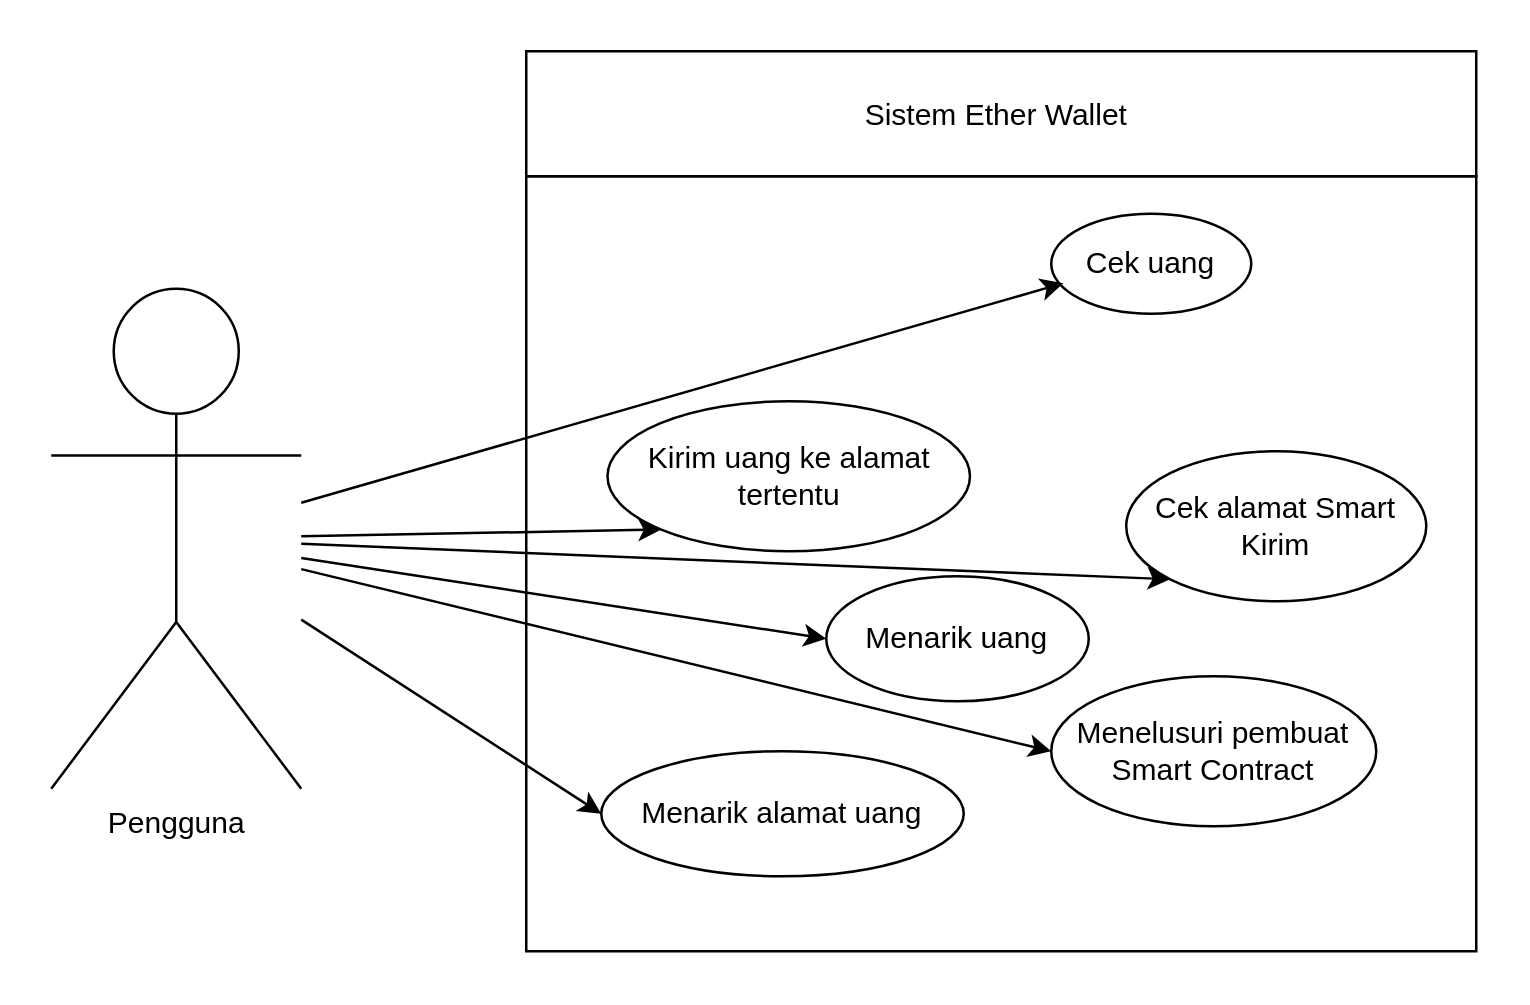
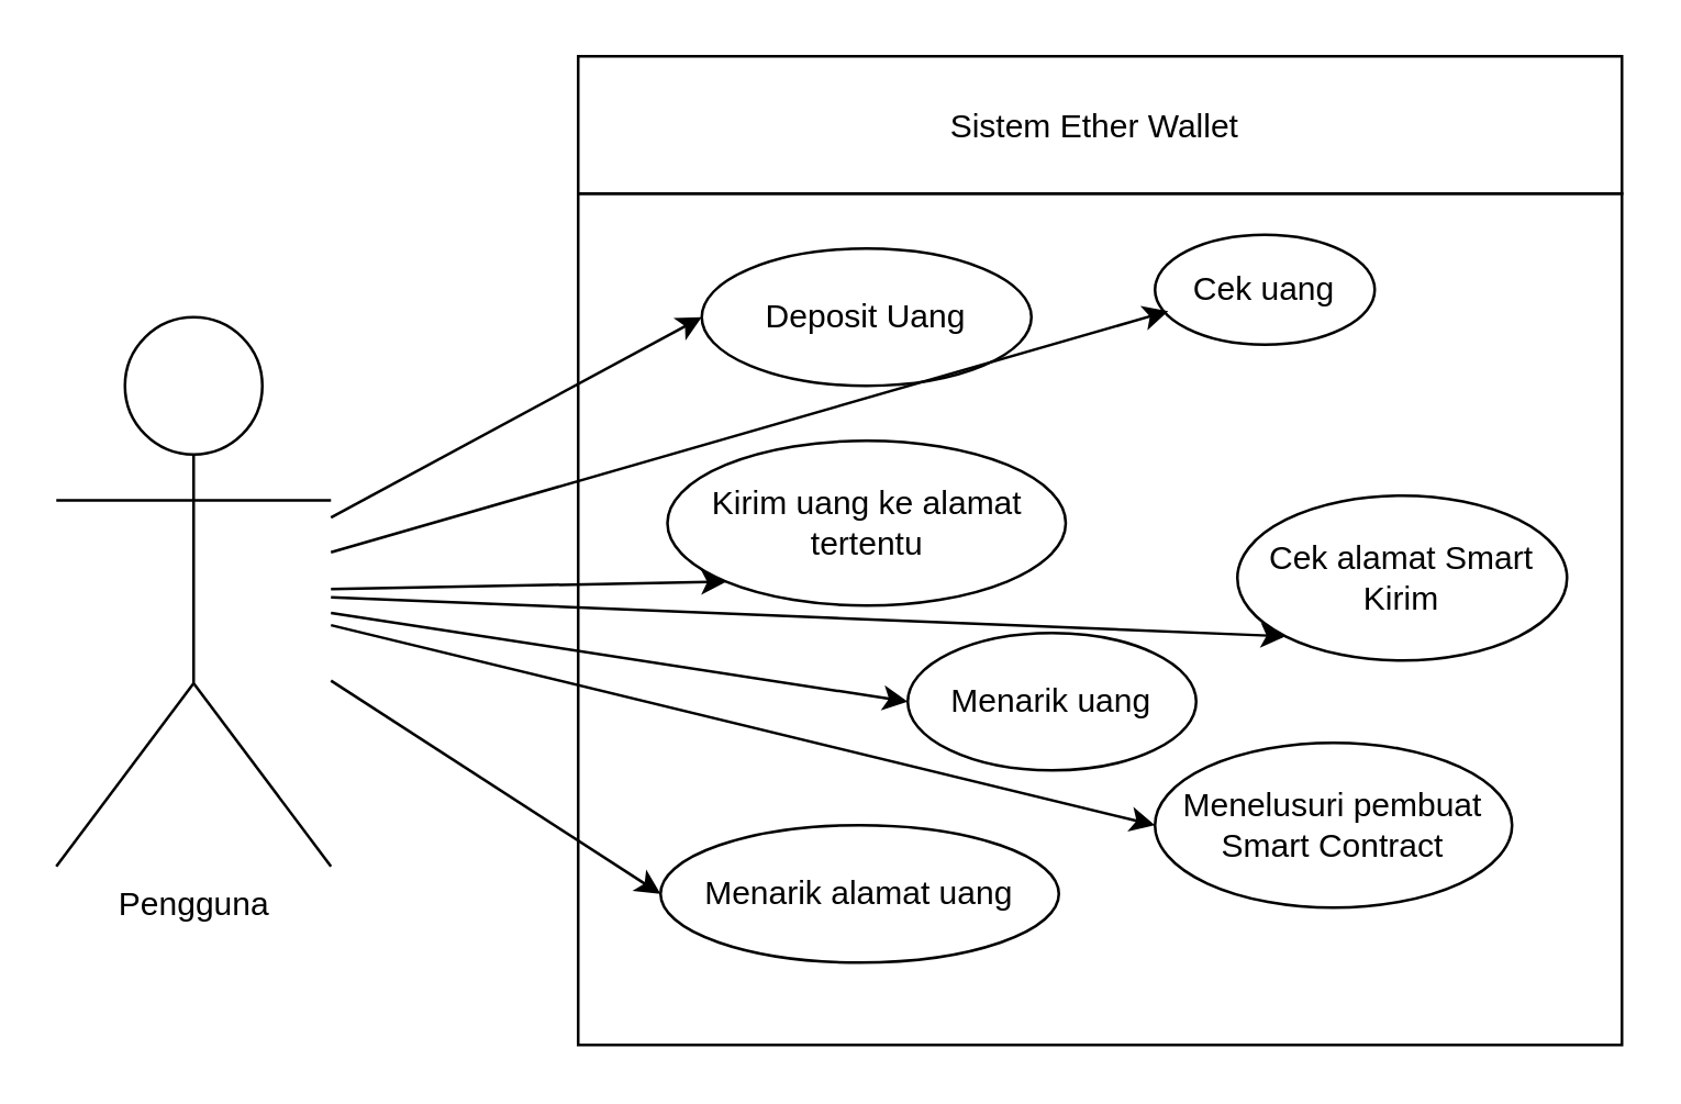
  <mxCell id="0" />
  <mxCell id="1" parent="0" />
  <mxCell id="2" value="&lt;p style=&quot;line-height: 1;&quot;&gt;&lt;br&gt;&lt;/p&gt;" style="rounded=0;whiteSpace=wrap;html=1;" vertex="1" parent="1"><mxGeometry x="210" y="70" width="380" height="310" as="geometry" /></mxCell>
  <mxCell id="3" value="&lt;p style=&quot;line-height: 1;&quot;&gt;Sistem Ether Wallet&amp;nbsp;&lt;/p&gt;" style="rounded=0;whiteSpace=wrap;html=1;" vertex="1" parent="1"><mxGeometry x="210" y="20" width="380" height="50" as="geometry" /></mxCell>
+ <mxCell id="4" value="Deposit Uang" style="ellipse;whiteSpace=wrap;html=1;" vertex="1" parent="1"><mxGeometry x="255" y="90" width="120" height="50" as="geometry" /></mxCell>
  <mxCell id="5" value="Kirim uang ke alamat tertentu" style="ellipse;whiteSpace=wrap;html=1;" vertex="1" parent="1"><mxGeometry x="242.5" y="160" width="145" height="60" as="geometry" /></mxCell>
  <mxCell id="6" value="Menarik uang" style="ellipse;whiteSpace=wrap;html=1;" vertex="1" parent="1"><mxGeometry x="330" y="230" width="105" height="50" as="geometry" /></mxCell>
  <mxCell id="7" value="Menarik alamat uang" style="ellipse;whiteSpace=wrap;html=1;" vertex="1" parent="1"><mxGeometry x="240" y="300" width="145" height="50" as="geometry" /></mxCell>
  <mxCell id="8" value="Cek uang" style="ellipse;whiteSpace=wrap;html=1;" vertex="1" parent="1"><mxGeometry x="420" y="85" width="80" height="40" as="geometry" /></mxCell>
  <mxCell id="9" value="Cek alamat Smart Kirim" style="ellipse;whiteSpace=wrap;html=1;" vertex="1" parent="1"><mxGeometry x="450" y="180" width="120" height="60" as="geometry" /></mxCell>
  <mxCell id="10" value="Menelusuri pembuat Smart Contract" style="ellipse;whiteSpace=wrap;html=1;" vertex="1" parent="1"><mxGeometry x="420" y="270" width="130" height="60" as="geometry" /></mxCell>
+ <mxCell id="11" style="rounded=0;orthogonalLoop=1;jettySize=auto;html=1;entryX=0;entryY=0.5;entryDx=0;entryDy=0;" edge="1" parent="1" source="18" target="4"><mxGeometry relative="1" as="geometry" /></mxCell>
  <mxCell id="12" style="rounded=0;orthogonalLoop=1;jettySize=auto;html=1;entryX=0;entryY=1;entryDx=0;entryDy=0;" edge="1" parent="1" source="18" target="5"><mxGeometry relative="1" as="geometry" /></mxCell>
  <mxCell id="13" style="edgeStyle=none;rounded=0;orthogonalLoop=1;jettySize=auto;html=1;entryX=0;entryY=0.5;entryDx=0;entryDy=0;" edge="1" parent="1" source="18" target="7"><mxGeometry relative="1" as="geometry" /></mxCell>
  <mxCell id="14" style="edgeStyle=none;rounded=0;orthogonalLoop=1;jettySize=auto;html=1;entryX=0;entryY=0.5;entryDx=0;entryDy=0;" edge="1" parent="1" source="18" target="6"><mxGeometry relative="1" as="geometry" /></mxCell>
  <mxCell id="15" style="edgeStyle=none;rounded=0;orthogonalLoop=1;jettySize=auto;html=1;entryX=0.06;entryY=0.695;entryDx=0;entryDy=0;entryPerimeter=0;" edge="1" parent="1" source="18" target="8"><mxGeometry relative="1" as="geometry" /></mxCell>
  <mxCell id="16" style="edgeStyle=none;rounded=0;orthogonalLoop=1;jettySize=auto;html=1;entryX=0;entryY=1;entryDx=0;entryDy=0;" edge="1" parent="1" source="18" target="9"><mxGeometry relative="1" as="geometry" /></mxCell>
  <mxCell id="17" style="edgeStyle=none;rounded=0;orthogonalLoop=1;jettySize=auto;html=1;entryX=0;entryY=0.5;entryDx=0;entryDy=0;" edge="1" parent="1" source="18" target="10"><mxGeometry relative="1" as="geometry" /></mxCell>
  <mxCell id="18" value="Pengguna" style="shape=umlActor;verticalLabelPosition=bottom;verticalAlign=top;html=1;outlineConnect=0;" vertex="1" parent="1"><mxGeometry x="20" y="115" width="100" height="200" as="geometry" /></mxCell>
